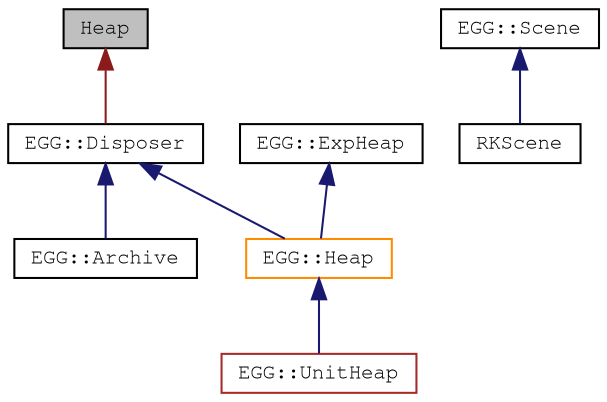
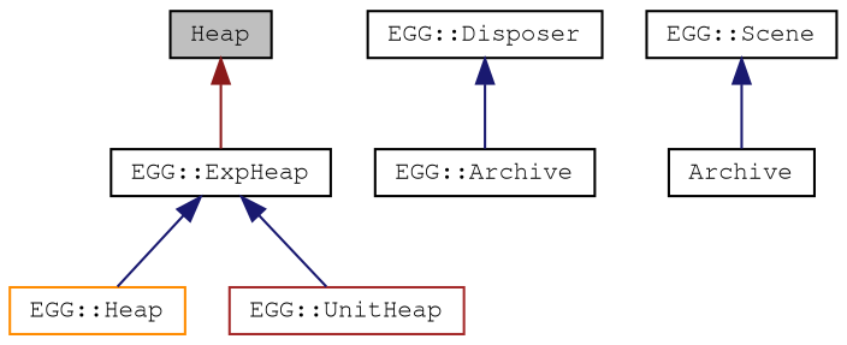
  digraph {
    node [color=black fillcolor=white fontname=FreeMono fontsize=10 shape=record style=filled]
    edge [color=midnightblue dir=back fontname=FreeMono fontsize=10 labelfontname=FreeMono labelfontsize=10 style=solid]
    n1 [fillcolor=grey75 fontcolor=black height=0.2 label=Heap width=0.4]
    n2 [height=0.2 label="EGG::Disposer" width=0.4]
    n3 [height=0.2 label="EGG::Archive" width=0.4]
    n4 [color=darkorange height=0.2 label="EGG::Heap" width=0.4]
    n5 [color=brown height=0.2 label="EGG::UnitHeap" width=0.4]
    n6 [height=0.2 label="EGG::Scene" width=0.4]
-   n7 [height=0.2 label=RKScene width=0.4]
+   n7 [height=0.2 label=Archive width=0.4]
    n8 [height=0.2 label="EGG::ExpHeap" width=0.4]
-   n1 -> n2 [color=firebrick4]
+   n1 -> n8 [color=firebrick4]
    n2 -> n3
-   n2 -> n4
-   n4 -> n5
+   n8 -> n5
    n6 -> n7
    n8 -> n4
  }
